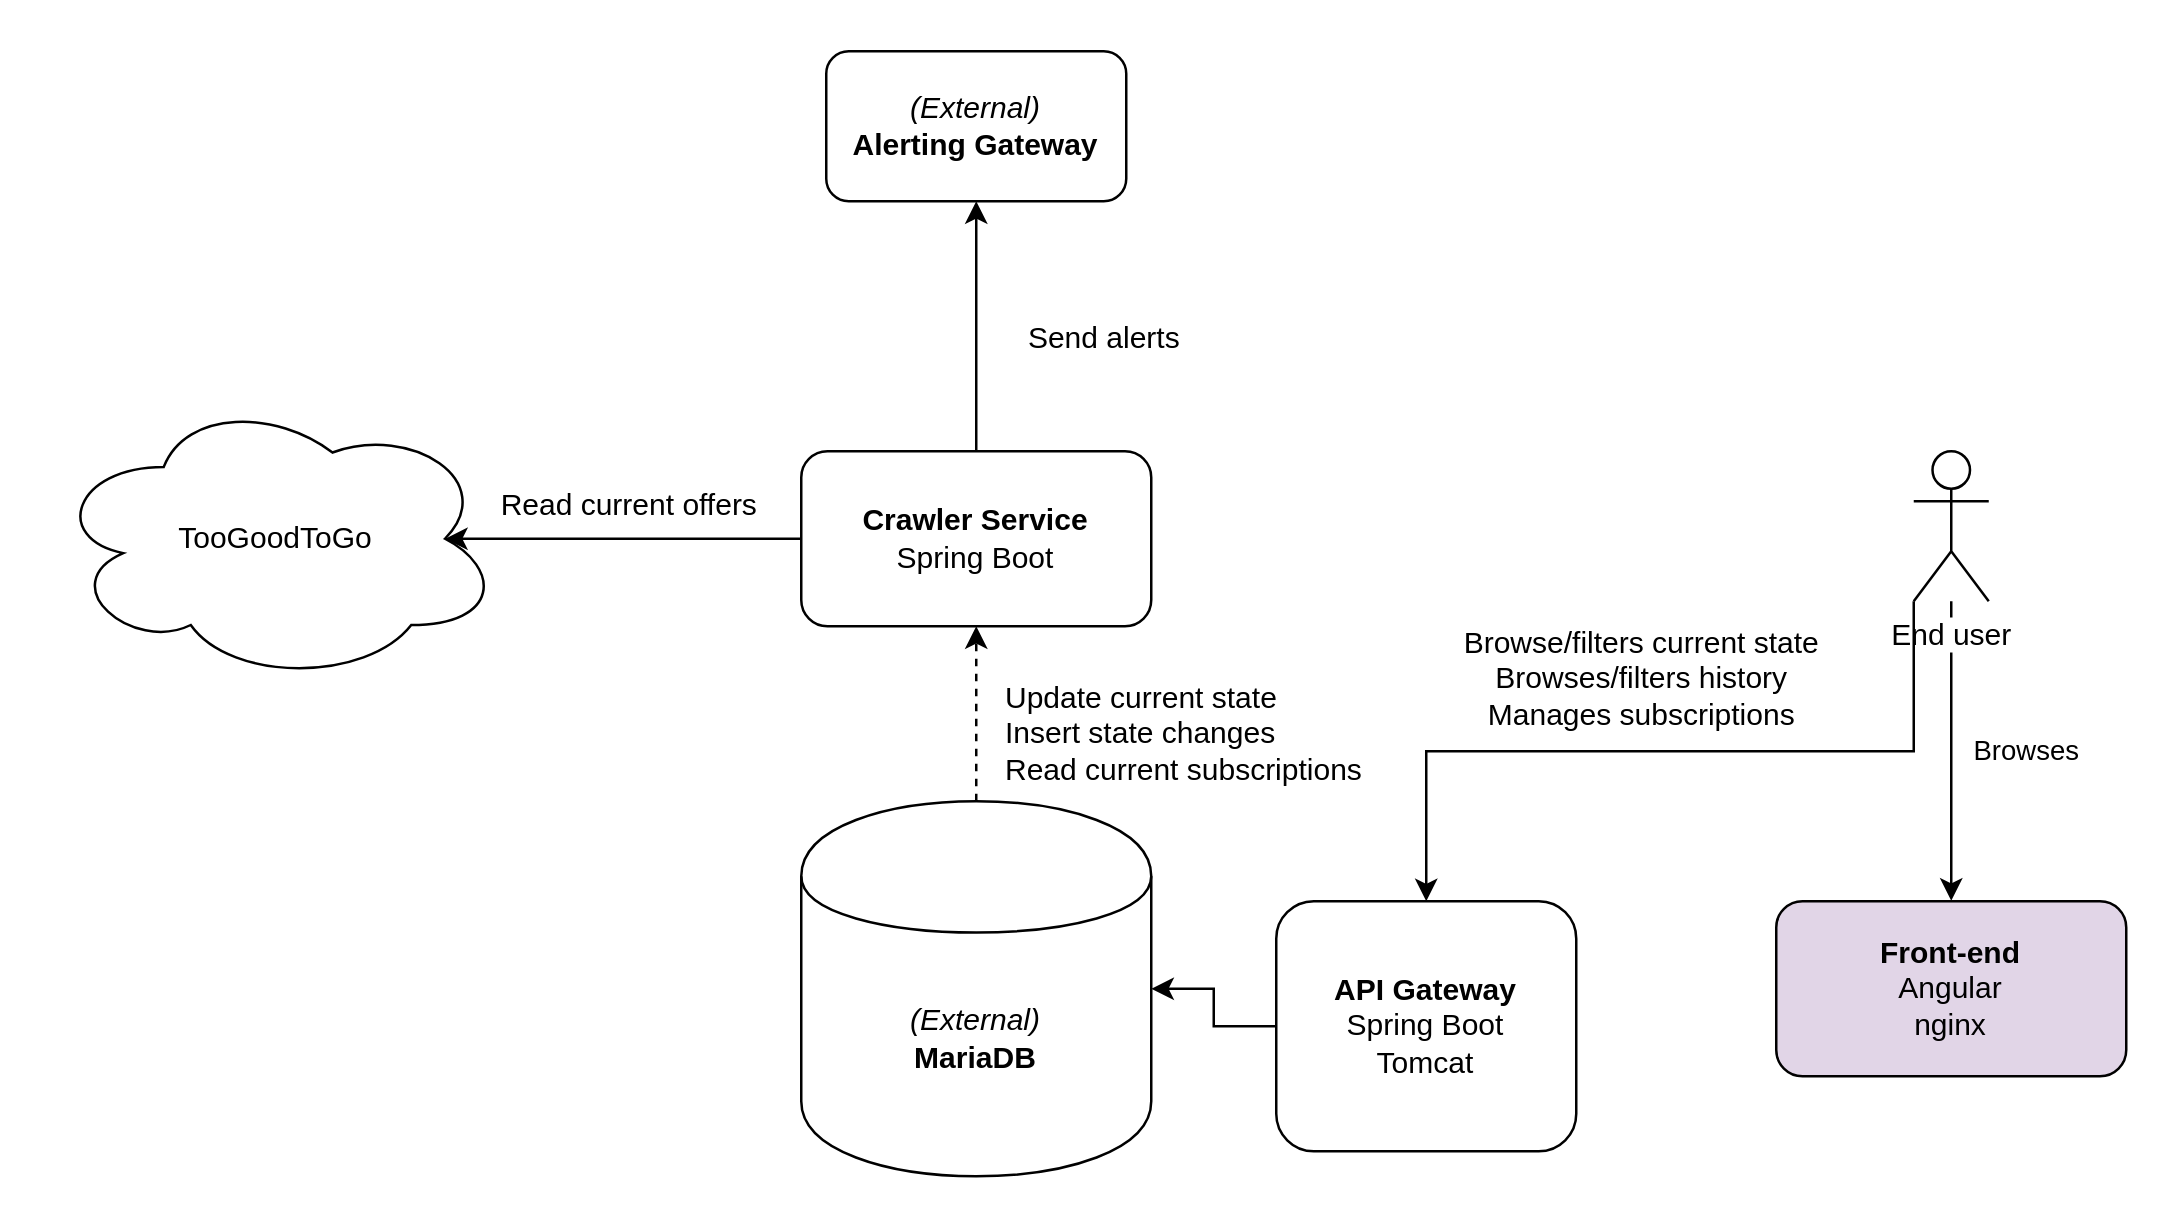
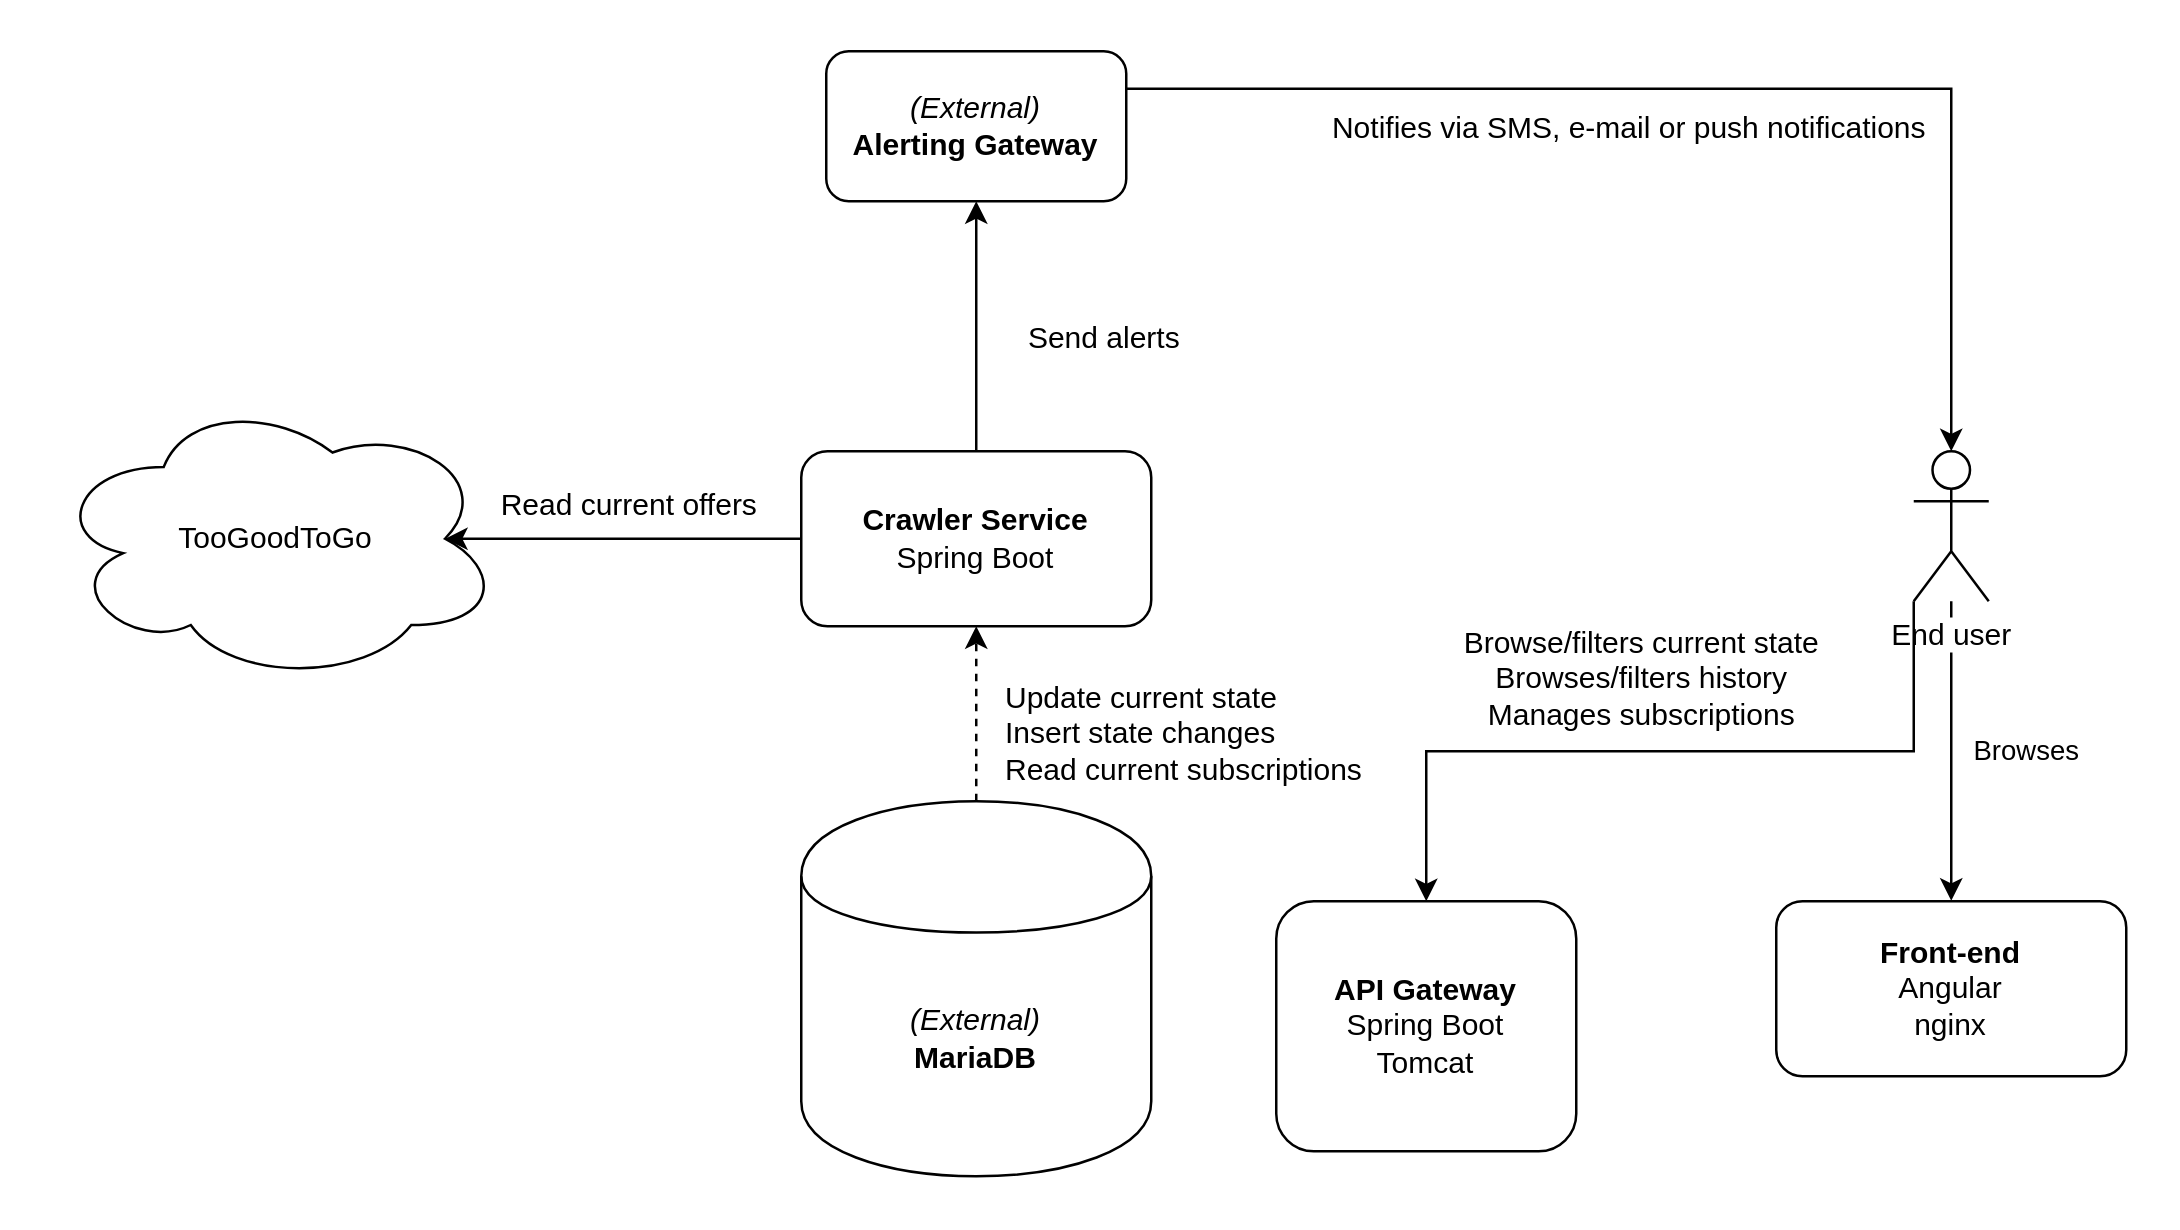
  <mxCell id="0" />
  <mxCell id="1" parent="0" />
  <mxCell id="2" style="edgeStyle=orthogonalEdgeStyle;rounded=0;orthogonalLoop=1;jettySize=auto;html=1;exitX=0.5;exitY=0;exitDx=0;exitDy=0;entryX=0.5;entryY=1;entryDx=0;entryDy=0;dashed=1;" edge="1" parent="1" source="3" target="8"><mxGeometry relative="1" as="geometry" /></mxCell>
  <mxCell id="3" value="&lt;div&gt;&lt;i&gt;(External)&lt;/i&gt;&lt;br&gt;&lt;/div&gt;&lt;div&gt;&lt;b&gt;MariaDB&lt;/b&gt;&lt;/div&gt;" style="shape=cylinder;whiteSpace=wrap;html=1;boundedLbl=1;backgroundOutline=1;" vertex="1" parent="1"><mxGeometry x="320" y="320" width="140" height="150" as="geometry" /></mxCell>
  <mxCell id="4" style="edgeStyle=orthogonalEdgeStyle;rounded=0;orthogonalLoop=1;jettySize=auto;html=1;exitX=0.5;exitY=0;exitDx=0;exitDy=0;entryX=0.5;entryY=1;entryDx=0;entryDy=0;" edge="1" parent="1" source="8" target="11"><mxGeometry relative="1" as="geometry" /></mxCell>
  <mxCell id="5" value="Send alerts" style="text;html=1;resizable=0;points=[];align=center;verticalAlign=middle;labelBackgroundColor=#ffffff;" vertex="1" connectable="0" parent="4"><mxGeometry x="0.261" y="3" relative="1" as="geometry"><mxPoint x="53" y="17.5" as="offset" /></mxGeometry></mxCell>
  <mxCell id="6" style="edgeStyle=orthogonalEdgeStyle;rounded=0;orthogonalLoop=1;jettySize=auto;html=1;exitX=0;exitY=0.5;exitDx=0;exitDy=0;entryX=0.875;entryY=0.5;entryDx=0;entryDy=0;entryPerimeter=0;" edge="1" parent="1" source="8" target="12"><mxGeometry relative="1" as="geometry" /></mxCell>
  <mxCell id="7" value="Read current offers" style="text;html=1;resizable=0;points=[];align=center;verticalAlign=middle;labelBackgroundColor=#ffffff;" vertex="1" connectable="0" parent="6"><mxGeometry x="0.234" y="2" relative="1" as="geometry"><mxPoint x="18" y="-16" as="offset" /></mxGeometry></mxCell>
  <mxCell id="8" value="&lt;b&gt;Crawler Service&lt;/b&gt;&lt;br&gt;Spring Boot" style="rounded=1;whiteSpace=wrap;html=1;" vertex="1" parent="1"><mxGeometry x="320" y="180" width="140" height="70" as="geometry" /></mxCell>
+ <mxCell id="9" style="edgeStyle=orthogonalEdgeStyle;rounded=0;orthogonalLoop=1;jettySize=auto;html=1;exitX=1;exitY=0.25;exitDx=0;exitDy=0;" edge="1" parent="1" source="11" target="16"><mxGeometry relative="1" as="geometry" /></mxCell>
+ <mxCell id="10" value="Notifies via SMS, e-mail or push notifications" style="text;html=1;resizable=0;points=[];align=center;verticalAlign=middle;labelBackgroundColor=#ffffff;" vertex="1" connectable="0" parent="9"><mxGeometry x="-0.137" y="-2" relative="1" as="geometry"><mxPoint x="-5" y="13" as="offset" /></mxGeometry></mxCell>
  <mxCell id="11" value="&lt;div&gt;&lt;i&gt;(External)&lt;/i&gt;&lt;/div&gt;&lt;div&gt;&lt;b&gt;Alerting Gateway&lt;/b&gt;&lt;br&gt;&lt;/div&gt;" style="rounded=1;whiteSpace=wrap;html=1;" vertex="1" parent="1"><mxGeometry x="330" y="20" width="120" height="60" as="geometry" /></mxCell>
  <mxCell id="12" value="TooGoodToGo" style="ellipse;shape=cloud;whiteSpace=wrap;html=1;" vertex="1" parent="1"><mxGeometry x="20" y="157.5" width="180" height="115" as="geometry" /></mxCell>
- <mxCell id="13" style="edgeStyle=orthogonalEdgeStyle;rounded=0;orthogonalLoop=1;jettySize=auto;html=1;exitX=0;exitY=0.5;exitDx=0;exitDy=0;entryX=1;entryY=0.5;entryDx=0;entryDy=0;" edge="1" parent="1" source="14" target="3"><mxGeometry relative="1" as="geometry" /></mxCell>
  <mxCell id="14" value="&lt;div&gt;&lt;b&gt;API Gateway&lt;/b&gt;&lt;/div&gt;&lt;div&gt;Spring Boot&lt;br&gt;Tomcat&lt;br&gt;&lt;/div&gt;" style="rounded=1;whiteSpace=wrap;html=1;" vertex="1" parent="1"><mxGeometry x="510" y="360" width="120" height="100" as="geometry" /></mxCell>
  <mxCell id="15" value="Browses" style="edgeStyle=orthogonalEdgeStyle;rounded=0;orthogonalLoop=1;jettySize=auto;html=1;entryX=0.5;entryY=0;entryDx=0;entryDy=0;" edge="1" parent="1"><mxGeometry x="0.001" y="30" relative="1" as="geometry"><mxPoint x="780" y="240" as="sourcePoint" /><mxPoint x="780" y="359.833" as="targetPoint" /><mxPoint as="offset" /></mxGeometry></mxCell>
  <mxCell id="16" value="End user" style="shape=umlActor;verticalLabelPosition=bottom;labelBackgroundColor=#ffffff;verticalAlign=top;html=1;outlineConnect=0;" vertex="1" parent="1"><mxGeometry x="765" y="180" width="30" height="60" as="geometry" /></mxCell>
  <mxCell id="17" value="&lt;div&gt;Update current state&lt;/div&gt;&lt;div&gt;Insert state changes&lt;/div&gt;&lt;div&gt;Read current subscriptions&lt;/div&gt;" style="text;html=1;" vertex="1" parent="1"><mxGeometry x="400" y="265" width="160" height="55" as="geometry" /></mxCell>
  <mxCell id="18" style="edgeStyle=orthogonalEdgeStyle;rounded=0;orthogonalLoop=1;jettySize=auto;html=1;exitX=0;exitY=1;exitDx=0;exitDy=0;exitPerimeter=0;" edge="1" parent="1" source="16" target="14"><mxGeometry relative="1" as="geometry"><mxPoint x="670" y="460" as="targetPoint" /></mxGeometry></mxCell>
  <mxCell id="19" value="&lt;div&gt;Browse/filters current state&lt;/div&gt;&lt;div&gt;Browses/filters history&lt;/div&gt;&lt;div&gt;Manages subscriptions&lt;br&gt;&lt;/div&gt;" style="text;html=1;resizable=0;points=[];align=center;verticalAlign=middle;labelBackgroundColor=#ffffff;" vertex="1" connectable="0" parent="18"><mxGeometry x="0.087" y="-1" relative="1" as="geometry"><mxPoint x="1" y="-29" as="offset" /></mxGeometry></mxCell>
- <mxCell id="20" value="&lt;div&gt;&lt;b&gt;Front-end&lt;/b&gt;&lt;br&gt;&lt;/div&gt;&lt;div&gt;Angular&lt;/div&gt;&lt;div&gt;nginx&lt;br&gt;&lt;/div&gt;" style="rounded=1;whiteSpace=wrap;html=1;fillColor=#e1d5e7;" vertex="1" parent="1"><mxGeometry x="710" y="360" width="140" height="70" as="geometry" /></mxCell>
+ <mxCell id="20" value="&lt;div&gt;&lt;b&gt;Front-end&lt;/b&gt;&lt;br&gt;&lt;/div&gt;&lt;div&gt;Angular&lt;/div&gt;&lt;div&gt;nginx&lt;br&gt;&lt;/div&gt;" style="rounded=1;whiteSpace=wrap;html=1;" vertex="1" parent="1"><mxGeometry x="710" y="360" width="140" height="70" as="geometry" /></mxCell>
